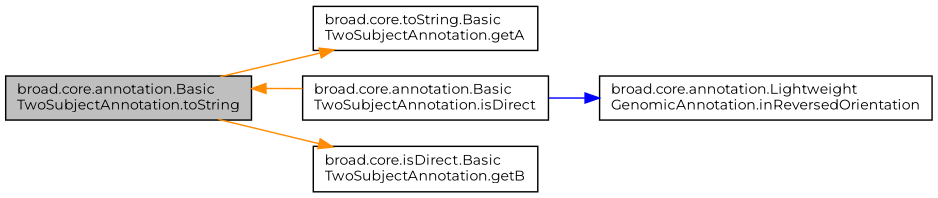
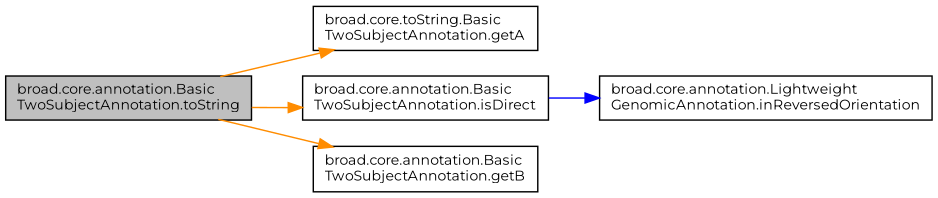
  digraph {
    fontname=Montserrat
    rankdir=LR
    node [color=black fillcolor=white fontname=Montserrat fontsize=10 shape=record style=filled]
    edge [color=darkorange fontname=Montserrat fontsize=10 labelfontname=Helvetica labelfontsize=10 style=solid]
    n1 [fillcolor=grey75 fontcolor=black height=0.2 label="broad.core.annotation.Basic\lTwoSubjectAnnotation.toString" width=0.4]
    n2 [height=0.2 label="broad.core.toString.Basic\lTwoSubjectAnnotation.getA" width=0.4]
    n3 [height=0.2 label="broad.core.annotation.Basic\lTwoSubjectAnnotation.isDirect" width=0.4]
-   n4 [height=0.2 label="broad.core.isDirect.Basic\lTwoSubjectAnnotation.getB" width=0.4]
+   n4 [height=0.2 label="broad.core.annotation.Basic\lTwoSubjectAnnotation.getB" width=0.4]
    n5 [height=0.2 label="broad.core.annotation.Lightweight\lGenomicAnnotation.inReversedOrientation" width=0.4]
    n1 -> n2
-   n3 -> n1
+   n1 -> n3
    n1 -> n4
    n3 -> n5 [color=blue]
  }
